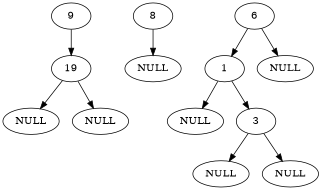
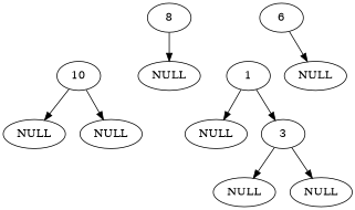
  digraph {
-   9
-   10 [label=19]
+   10
    n3 [label=NULL]
    8
    n5 [label=NULL]
    n6 [label=NULL]
    6
    1
    n9 [label=NULL]
    n10 [label=NULL]
    3
    n12 [label=NULL]
    n13 [label=NULL]
-   9 -> 10
    10 -> n5
    10 -> n6
    8 -> n3
-   6 -> 1
    6 -> n9
    1 -> n10
    1 -> 3
    3 -> n12
    3 -> n13
  }
